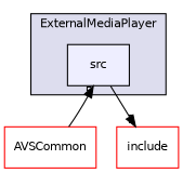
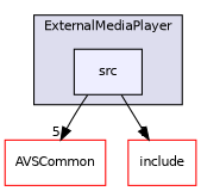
  digraph {
    compound=true
    node [fillcolor=white fontname=Helvetica fontsize=10 shape=box style=filled color=red]
    edge [labeldistance=1.5 labelfontname=Helvetica labelfontsize=10]
    n1 [fillcolor="#eeeeff" label=src pencolor=black color=""]
    n2 [label=AVSCommon]
    n3 [label=include]
    subgraph cluster_1 {
      bgcolor="#ddddee"
      fontname=Helvetica
      fontsize=10
      label=ExternalMediaPlayer
      pencolor=black
      n1
    }
-   n2 -> n1 [headlabel=5]
+   n1 -> n2 [headlabel=5]
    n1 -> n3 [headlabel=1]
  }
